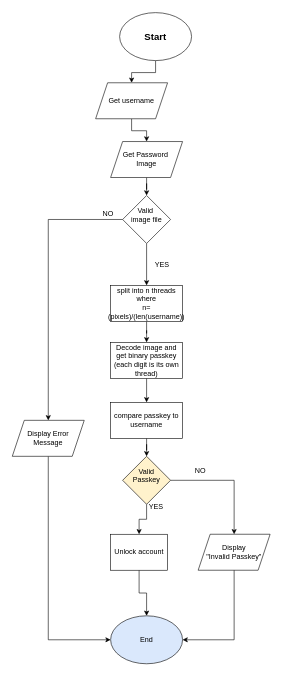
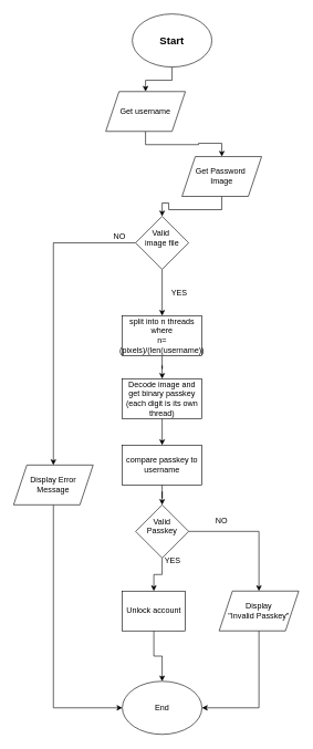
  <mxCell id="0" />
  <mxCell id="1" parent="0" />
  <mxCell id="2" style="edgeStyle=orthogonalEdgeStyle;rounded=0;orthogonalLoop=1;jettySize=auto;html=1;entryX=0.5;entryY=0;entryDx=0;entryDy=0;" edge="1" parent="1" source="3" target="5"><mxGeometry relative="1" as="geometry" /></mxCell>
  <mxCell id="3" value="&lt;font style=&quot;font-size: 16px;&quot;&gt;&lt;b&gt;Start&lt;/b&gt;&lt;/font&gt;" style="ellipse;whiteSpace=wrap;html=1;" vertex="1" parent="1"><mxGeometry x="199" y="20" width="120" height="80" as="geometry" /></mxCell>
  <mxCell id="4" style="edgeStyle=orthogonalEdgeStyle;rounded=0;orthogonalLoop=1;jettySize=auto;html=1;" edge="1" parent="1" source="5" target="15"><mxGeometry relative="1" as="geometry" /></mxCell>
  <mxCell id="5" value="Get username" style="shape=parallelogram;perimeter=parallelogramPerimeter;whiteSpace=wrap;html=1;fixedSize=1;" vertex="1" parent="1"><mxGeometry x="159" y="137" width="120" height="60" as="geometry" /></mxCell>
  <mxCell id="6" style="edgeStyle=orthogonalEdgeStyle;rounded=0;orthogonalLoop=1;jettySize=auto;html=1;entryX=0;entryY=0.5;entryDx=0;entryDy=0;" edge="1" parent="1" source="7" target="11"><mxGeometry relative="1" as="geometry"><Array as="points"><mxPoint x="80" y="1066" /></Array></mxGeometry></mxCell>
  <mxCell id="7" value="Display Error&lt;br&gt;Message" style="shape=parallelogram;perimeter=parallelogramPerimeter;whiteSpace=wrap;html=1;fixedSize=1;" vertex="1" parent="1"><mxGeometry x="20" y="700" width="120" height="60" as="geometry" /></mxCell>
  <mxCell id="8" style="edgeStyle=orthogonalEdgeStyle;rounded=0;orthogonalLoop=1;jettySize=auto;html=1;exitX=0;exitY=0.5;exitDx=0;exitDy=0;entryX=0.5;entryY=0;entryDx=0;entryDy=0;" edge="1" parent="1" source="10" target="7"><mxGeometry relative="1" as="geometry" /></mxCell>
  <mxCell id="9" style="edgeStyle=orthogonalEdgeStyle;rounded=0;orthogonalLoop=1;jettySize=auto;html=1;entryX=0.5;entryY=0;entryDx=0;entryDy=0;" edge="1" parent="1" source="10" target="30"><mxGeometry relative="1" as="geometry" /></mxCell>
  <mxCell id="10" value="&lt;div&gt;Valid&amp;nbsp;&lt;/div&gt;&lt;div&gt;image file&lt;br&gt;&lt;/div&gt;&lt;div&gt;&lt;br&gt;&lt;/div&gt;" style="rhombus;whiteSpace=wrap;html=1;" vertex="1" parent="1"><mxGeometry x="204" y="325" width="80" height="80" as="geometry" /></mxCell>
- <mxCell id="11" value="End" style="ellipse;whiteSpace=wrap;html=1;fillColor=#dae8fc;" vertex="1" parent="1"><mxGeometry x="184" y="1026" width="120" height="80" as="geometry" /></mxCell>
+ <mxCell id="11" value="End" style="ellipse;whiteSpace=wrap;html=1;" vertex="1" parent="1"><mxGeometry x="184" y="1026" width="120" height="80" as="geometry" /></mxCell>
  <mxCell id="12" value="NO" style="text;html=1;align=center;verticalAlign=middle;whiteSpace=wrap;rounded=0;" vertex="1" parent="1"><mxGeometry x="150" y="341" width="60" height="30" as="geometry" /></mxCell>
  <mxCell id="13" value="YES" style="text;html=1;align=center;verticalAlign=middle;whiteSpace=wrap;rounded=0;" vertex="1" parent="1"><mxGeometry x="240" y="425" width="60" height="30" as="geometry" /></mxCell>
  <mxCell id="14" style="edgeStyle=orthogonalEdgeStyle;rounded=0;orthogonalLoop=1;jettySize=auto;html=1;entryX=0.5;entryY=0;entryDx=0;entryDy=0;" edge="1" parent="1" source="15" target="10"><mxGeometry relative="1" as="geometry" /></mxCell>
- <mxCell id="15" value="&lt;div&gt;Get Password&amp;nbsp;&lt;/div&gt;&lt;div&gt;Image&lt;/div&gt;" style="shape=parallelogram;perimeter=parallelogramPerimeter;whiteSpace=wrap;html=1;fixedSize=1;" vertex="1" parent="1"><mxGeometry x="184" y="235" width="120" height="60" as="geometry" /></mxCell>
+ <mxCell id="15" value="&lt;div&gt;Get Password&amp;nbsp;&lt;/div&gt;&lt;div&gt;Image&lt;/div&gt;" style="shape=parallelogram;perimeter=parallelogramPerimeter;whiteSpace=wrap;html=1;fixedSize=1;" vertex="1" parent="1"><mxGeometry x="274" y="235" width="120" height="60" as="geometry" /></mxCell>
  <mxCell id="16" style="edgeStyle=orthogonalEdgeStyle;rounded=0;orthogonalLoop=1;jettySize=auto;html=1;entryX=0.5;entryY=0;entryDx=0;entryDy=0;" edge="1" parent="1" source="17" target="19"><mxGeometry relative="1" as="geometry" /></mxCell>
  <mxCell id="17" value="&lt;div&gt;Decode image and get binary passkey&lt;/div&gt;&lt;div&gt;(each digit is its own thread)&lt;br&gt;&lt;/div&gt;" style="rounded=0;whiteSpace=wrap;html=1;" vertex="1" parent="1"><mxGeometry x="184" y="570" width="120" height="60" as="geometry" /></mxCell>
  <mxCell id="18" style="edgeStyle=orthogonalEdgeStyle;rounded=0;orthogonalLoop=1;jettySize=auto;html=1;entryX=0.5;entryY=0;entryDx=0;entryDy=0;" edge="1" parent="1" source="19" target="22"><mxGeometry relative="1" as="geometry" /></mxCell>
  <mxCell id="19" value="compare passkey to username" style="rounded=0;whiteSpace=wrap;html=1;" vertex="1" parent="1"><mxGeometry x="184" y="670" width="120" height="60" as="geometry" /></mxCell>
  <mxCell id="20" style="edgeStyle=orthogonalEdgeStyle;rounded=0;orthogonalLoop=1;jettySize=auto;html=1;" edge="1" parent="1" source="22" target="24"><mxGeometry relative="1" as="geometry" /></mxCell>
  <mxCell id="21" style="edgeStyle=orthogonalEdgeStyle;rounded=0;orthogonalLoop=1;jettySize=auto;html=1;" edge="1" parent="1" source="22" target="26"><mxGeometry relative="1" as="geometry" /></mxCell>
- <mxCell id="22" value="&lt;div&gt;Valid &lt;br&gt;&lt;/div&gt;&lt;div&gt;Passkey&lt;/div&gt;&lt;div&gt;&lt;br&gt;&lt;/div&gt;" style="rhombus;whiteSpace=wrap;html=1;fillColor=#fff2cc;" vertex="1" parent="1"><mxGeometry x="204" y="760" width="80" height="80" as="geometry" /></mxCell>
+ <mxCell id="22" value="&lt;div&gt;Valid &lt;br&gt;&lt;/div&gt;&lt;div&gt;Passkey&lt;/div&gt;&lt;div&gt;&lt;br&gt;&lt;/div&gt;" style="rhombus;whiteSpace=wrap;html=1;" vertex="1" parent="1"><mxGeometry x="204" y="760" width="80" height="80" as="geometry" /></mxCell>
  <mxCell id="23" style="edgeStyle=orthogonalEdgeStyle;rounded=0;orthogonalLoop=1;jettySize=auto;html=1;entryX=0.5;entryY=0;entryDx=0;entryDy=0;" edge="1" parent="1" source="24" target="11"><mxGeometry relative="1" as="geometry" /></mxCell>
  <mxCell id="24" value="Unlock account" style="rounded=0;whiteSpace=wrap;html=1;" vertex="1" parent="1"><mxGeometry x="184" y="890" width="95" height="60" as="geometry" /></mxCell>
  <mxCell id="25" style="edgeStyle=orthogonalEdgeStyle;rounded=0;orthogonalLoop=1;jettySize=auto;html=1;entryX=1;entryY=0.5;entryDx=0;entryDy=0;" edge="1" parent="1" target="11"><mxGeometry relative="1" as="geometry"><mxPoint x="426" y="930" as="sourcePoint" /><mxPoint x="390" y="1076" as="targetPoint" /><Array as="points"><mxPoint x="426" y="931" /><mxPoint x="390" y="931" /><mxPoint x="390" y="1066" /></Array></mxGeometry></mxCell>
  <mxCell id="26" value="&lt;div&gt;Display &lt;br&gt;&lt;/div&gt;&lt;div&gt;&quot;Invalid Passkey&quot;&lt;br&gt;&lt;/div&gt;" style="shape=parallelogram;perimeter=parallelogramPerimeter;whiteSpace=wrap;html=1;fixedSize=1;" vertex="1" parent="1"><mxGeometry x="330" y="890" width="120" height="60" as="geometry" /></mxCell>
  <mxCell id="27" value="NO" style="text;html=1;align=center;verticalAlign=middle;whiteSpace=wrap;rounded=0;" vertex="1" parent="1"><mxGeometry x="304" y="770" width="60" height="30" as="geometry" /></mxCell>
  <mxCell id="28" value="YES" style="text;html=1;align=center;verticalAlign=middle;whiteSpace=wrap;rounded=0;" vertex="1" parent="1"><mxGeometry x="230" y="830" width="60" height="30" as="geometry" /></mxCell>
  <mxCell id="29" style="edgeStyle=orthogonalEdgeStyle;rounded=0;orthogonalLoop=1;jettySize=auto;html=1;entryX=0.5;entryY=0;entryDx=0;entryDy=0;" edge="1" parent="1" source="30" target="17"><mxGeometry relative="1" as="geometry" /></mxCell>
  <mxCell id="30" value="&lt;div&gt;split into n threads where&lt;/div&gt;&lt;div&gt;n= (pixels)/(len(username))&lt;br&gt;&lt;/div&gt;" style="rounded=0;whiteSpace=wrap;html=1;" vertex="1" parent="1"><mxGeometry x="184" y="475" width="120" height="60" as="geometry" /></mxCell>
